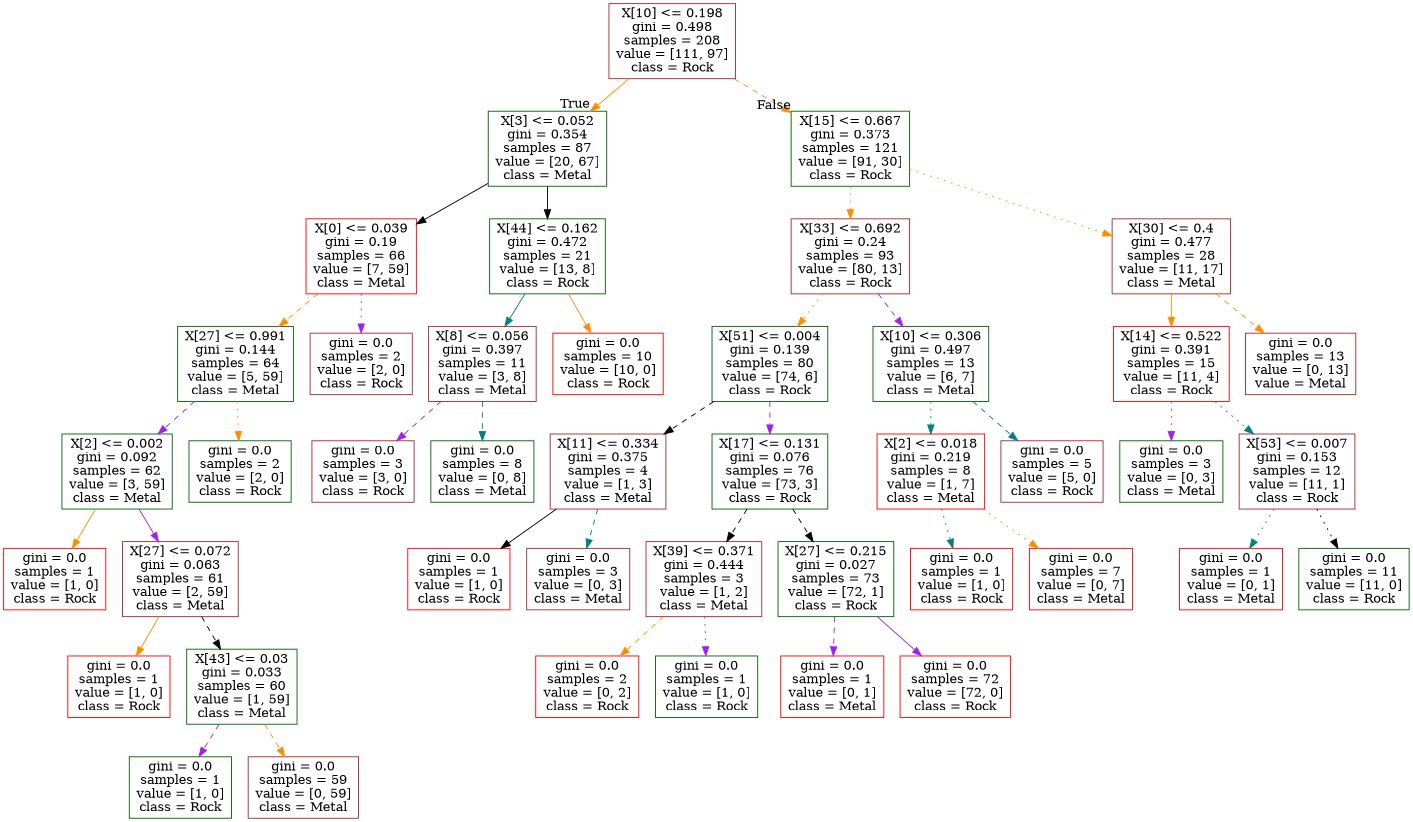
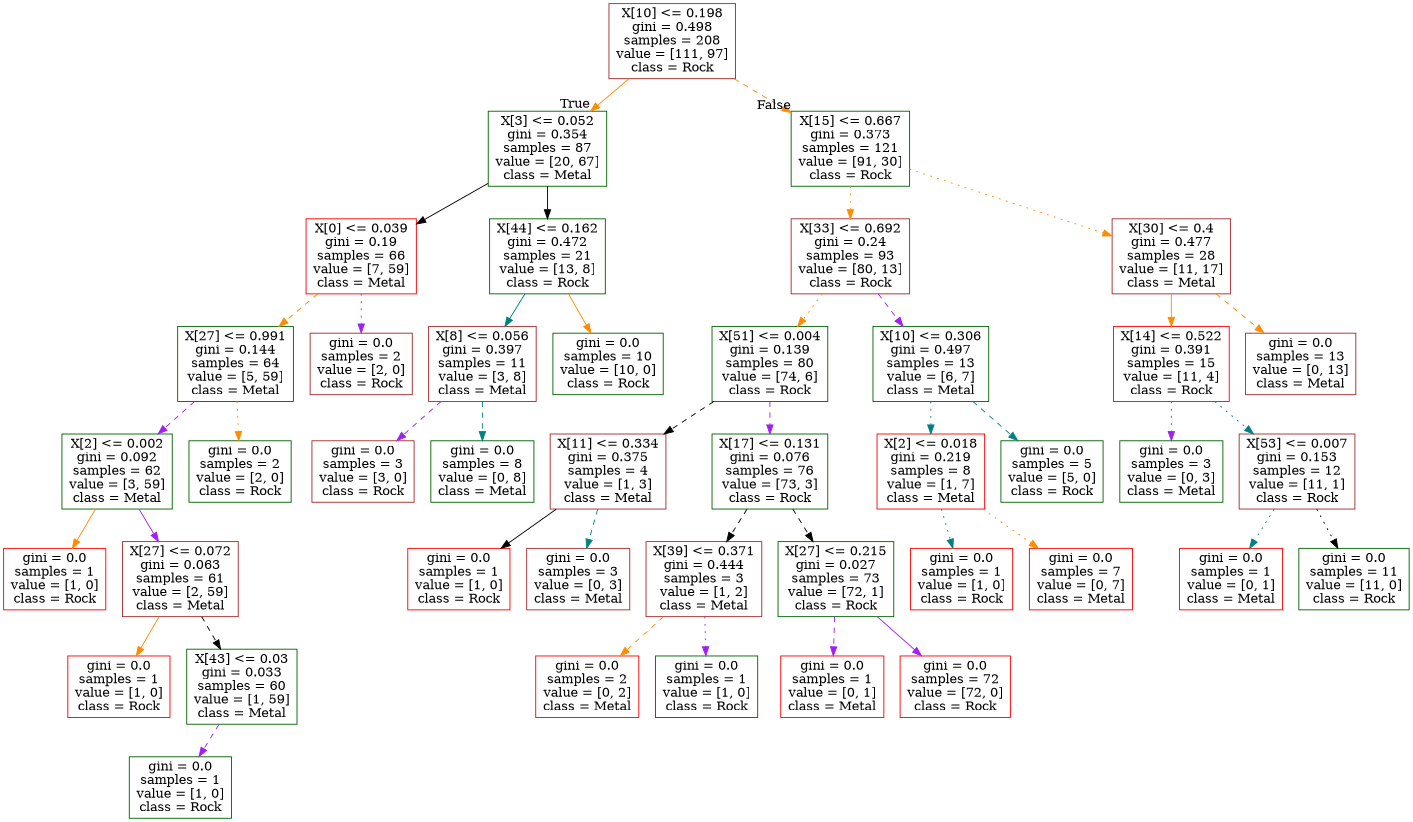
  digraph {
    node [color=darkgreen shape=box]
    edge [color=darkorange style=dashed]
    n1 [color=brown label="X[10] <= 0.198\ngini = 0.498\nsamples = 208\nvalue = [111, 97]\nclass = Rock"]
    n2 [label="X[3] <= 0.052\ngini = 0.354\nsamples = 87\nvalue = [20, 67]\nclass = Metal"]
    n3 [label="X[15] <= 0.667\ngini = 0.373\nsamples = 121\nvalue = [91, 30]\nclass = Rock"]
    n4 [color=red label="X[0] <= 0.039\ngini = 0.19\nsamples = 66\nvalue = [7, 59]\nclass = Metal"]
    n5 [label="X[44] <= 0.162\ngini = 0.472\nsamples = 21\nvalue = [13, 8]\nclass = Rock"]
    n6 [color=brown label="X[33] <= 0.692\ngini = 0.24\nsamples = 93\nvalue = [80, 13]\nclass = Rock"]
    n7 [color=brown label="X[30] <= 0.4\ngini = 0.477\nsamples = 28\nvalue = [11, 17]\nclass = Metal"]
    n8 [label="X[27] <= 0.991\ngini = 0.144\nsamples = 64\nvalue = [5, 59]\nclass = Metal"]
    n9 [color=brown label="gini = 0.0\nsamples = 2\nvalue = [2, 0]\nclass = Rock"]
    n10 [color=brown label="X[8] <= 0.056\ngini = 0.397\nsamples = 11\nvalue = [3, 8]\nclass = Metal"]
-   n11 [color=red label="gini = 0.0\nsamples = 10\nvalue = [10, 0]\nclass = Rock"]
+   n11 [label="gini = 0.0\nsamples = 10\nvalue = [10, 0]\nclass = Rock"]
    n12 [label="X[2] <= 0.002\ngini = 0.092\nsamples = 62\nvalue = [3, 59]\nclass = Metal"]
    n13 [label="gini = 0.0\nsamples = 2\nvalue = [2, 0]\nclass = Rock"]
    n14 [color=red label="gini = 0.0\nsamples = 1\nvalue = [1, 0]\nclass = Rock"]
    n15 [color=brown label="X[27] <= 0.072\ngini = 0.063\nsamples = 61\nvalue = [2, 59]\nclass = Metal"]
    n16 [color=red label="gini = 0.0\nsamples = 1\nvalue = [1, 0]\nclass = Rock"]
    n17 [label="X[43] <= 0.03\ngini = 0.033\nsamples = 60\nvalue = [1, 59]\nclass = Metal"]
    n18 [label="gini = 0.0\nsamples = 1\nvalue = [1, 0]\nclass = Rock"]
-   n19 [color=brown label="gini = 0.0\nsamples = 59\nvalue = [0, 59]\nclass = Metal"]
    n20 [color=brown label="gini = 0.0\nsamples = 3\nvalue = [3, 0]\nclass = Rock"]
    n21 [label="gini = 0.0\nsamples = 8\nvalue = [0, 8]\nclass = Metal"]
    n22 [label="X[51] <= 0.004\ngini = 0.139\nsamples = 80\nvalue = [74, 6]\nclass = Rock"]
    n23 [label="X[10] <= 0.306\ngini = 0.497\nsamples = 13\nvalue = [6, 7]\nclass = Metal"]
    n24 [color=red label="X[14] <= 0.522\ngini = 0.391\nsamples = 15\nvalue = [11, 4]\nclass = Rock"]
-   n25 [color=brown label="gini = 0.0\nsamples = 13\nvalue = [0, 13]\nvalue = Metal"]
+   n25 [color=brown label="gini = 0.0\nsamples = 13\nvalue = [0, 13]\nclass = Metal"]
    n26 [color=brown label="X[11] <= 0.334\ngini = 0.375\nsamples = 4\nvalue = [1, 3]\nclass = Metal"]
    n27 [label="X[17] <= 0.131\ngini = 0.076\nsamples = 76\nvalue = [73, 3]\nclass = Rock"]
    n28 [color=red label="X[2] <= 0.018\ngini = 0.219\nsamples = 8\nvalue = [1, 7]\nclass = Metal"]
-   n29 [color=brown label="gini = 0.0\nsamples = 5\nvalue = [5, 0]\nclass = Rock"]
+   n29 [label="gini = 0.0\nsamples = 5\nvalue = [5, 0]\nclass = Rock"]
    n30 [color=red label="gini = 0.0\nsamples = 1\nvalue = [1, 0]\nclass = Rock"]
    n31 [color=brown label="gini = 0.0\nsamples = 3\nvalue = [0, 3]\nclass = Metal"]
    n32 [color=brown label="X[39] <= 0.371\ngini = 0.444\nsamples = 3\nvalue = [1, 2]\nclass = Metal"]
    n33 [label="X[27] <= 0.215\ngini = 0.027\nsamples = 73\nvalue = [72, 1]\nclass = Rock"]
-   n34 [color=red label="gini = 0.0\nsamples = 2\nvalue = [0, 2]\nclass = Rock"]
+   n34 [color=red label="gini = 0.0\nsamples = 2\nvalue = [0, 2]\nclass = Metal"]
    n35 [label="gini = 0.0\nsamples = 1\nvalue = [1, 0]\nclass = Rock"]
    n36 [color=red label="gini = 0.0\nsamples = 1\nvalue = [0, 1]\nclass = Metal"]
    n37 [color=red label="gini = 0.0\nsamples = 72\nvalue = [72, 0]\nclass = Rock"]
    n38 [color=red label="gini = 0.0\nsamples = 1\nvalue = [1, 0]\nclass = Rock"]
    n39 [color=red label="gini = 0.0\nsamples = 7\nvalue = [0, 7]\nclass = Metal"]
    n40 [label="gini = 0.0\nsamples = 3\nvalue = [0, 3]\nclass = Metal"]
    n41 [color=brown label="X[53] <= 0.007\ngini = 0.153\nsamples = 12\nvalue = [11, 1]\nclass = Rock"]
    n42 [color=red label="gini = 0.0\nsamples = 1\nvalue = [0, 1]\nclass = Metal"]
    n43 [label="gini = 0.0\nsamples = 11\nvalue = [11, 0]\nclass = Rock"]
    n1 -> n2 [headlabel=True labelangle=45 labeldistance=2.5 style=solid]
    n1 -> n3 [headlabel=False labelangle=-45 labeldistance=2.5]
    n2 -> n4 [color=black style=solid]
    n2 -> n5 [color=black style=solid]
    n3 -> n6 [style=dotted]
    n3 -> n7 [style=dotted]
    n4 -> n8
    n4 -> n9 [color=purple style=dotted]
    n5 -> n10 [color=teal style=solid]
    n5 -> n11 [style=solid]
    n6 -> n22 [style=dotted]
    n6 -> n23 [color=purple]
    n7 -> n24 [style=solid]
    n7 -> n25
    n8 -> n12 [color=purple]
    n8 -> n13 [style=dotted]
    n10 -> n20 [color=purple]
    n10 -> n21 [color=teal]
    n12 -> n14 [style=solid]
    n12 -> n15 [color=purple style=solid]
    n15 -> n16 [style=solid]
    n15 -> n17 [color=black]
    n17 -> n18 [color=purple]
-   n17 -> n19
    n22 -> n26 [color=black]
    n22 -> n27 [color=purple]
    n23 -> n28 [color=teal style=dotted]
    n23 -> n29 [color=teal]
    n24 -> n40 [color=purple style=dotted]
    n24 -> n41 [color=teal style=dotted]
    n26 -> n30 [color=black style=solid]
    n26 -> n31 [color=teal]
    n27 -> n32 [color=black]
    n27 -> n33 [color=black]
    n28 -> n38 [color=teal style=dotted]
    n28 -> n39 [style=dotted]
    n32 -> n34
    n32 -> n35 [color=purple style=dotted]
    n33 -> n36 [color=purple]
    n33 -> n37 [color=purple style=solid]
    n41 -> n42 [color=teal style=dotted]
    n41 -> n43 [color=black style=dotted]
  }
